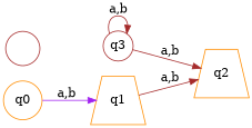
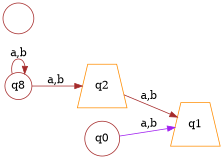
  digraph {
    rankdir=LR
    node [color=brown margin=0.1 shape=circle]
    edge [color=brown]
-   q3 [margin=0]
+   q3 [margin=0 label=q8]
    q2 [color=darkorange shape=trapezium]
    " " [width=0]
    q1 [color=darkorange shape=trapezium]
-   q0 [color=darkorange]
+   q0
    q3 -> q3 [label="a,b"]
    q3 -> q2 [label="a,b"]
-   q1 -> q2 [label="a,b"]
+   q2 -> q1 [label="a,b"]
    q0 -> q1 [color=purple label="a,b"]
  }
